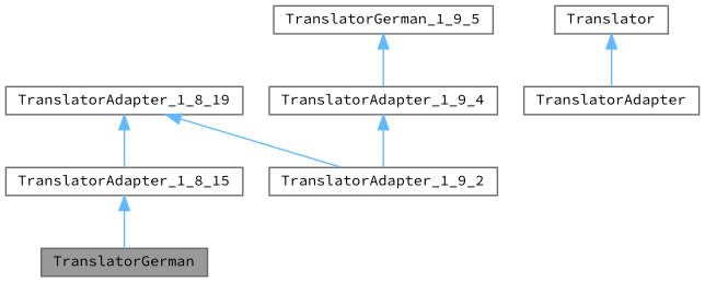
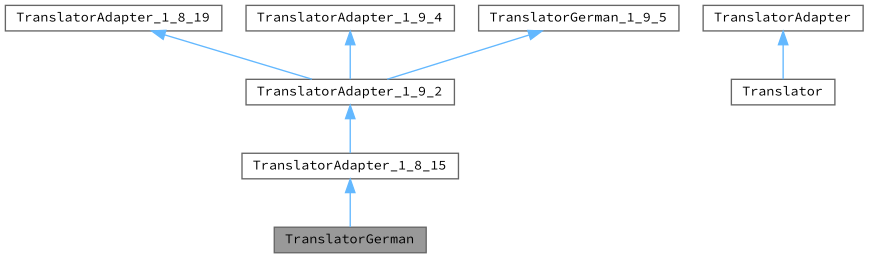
  digraph {
    fontname="Source Code Pro"
    node [color=gray40 fillcolor=white fontname="Source Code Pro" fontsize=10 shape=box style=filled]
    edge [color=steelblue1 dir=back fontname="Source Code Pro" fontsize=10 labelfontname=Helvetica labelfontsize=10 style=solid]
    n1 [fillcolor=grey60 fontcolor=black height=0.2 label=TranslatorGerman width=0.4]
    n2 [height=0.2 label=TranslatorAdapter_1_8_15 width=0.4]
    n3 [height=0.2 label=TranslatorAdapter_1_8_19 width=0.4]
    n4 [height=0.2 label=TranslatorAdapter_1_9_2 width=0.4]
    n5 [height=0.2 label=TranslatorAdapter_1_9_4 width=0.4]
    n6 [height=0.2 label=TranslatorGerman_1_9_5 width=0.4]
    n7 [height=0.2 label=TranslatorAdapter width=0.4]
    n8 [height=0.2 label=Translator width=0.4]
    n2 -> n1
-   n3 -> n2
+   n4 -> n2
    n3 -> n4
    n5 -> n4
-   n6 -> n5
-   n8 -> n7
+   n6 -> n4
+   n7 -> n8
  }
